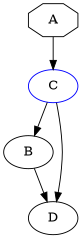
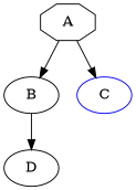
  digraph {
    n1 [label=A shape=octagon]
    n2 [label=B]
    n3 [color=blue label=C]
    n4 [color=black label=D]
-   n3 -> n2
+   n1 -> n2
    n1 -> n3
    n2 -> n4
-   n3 -> n4
  }
